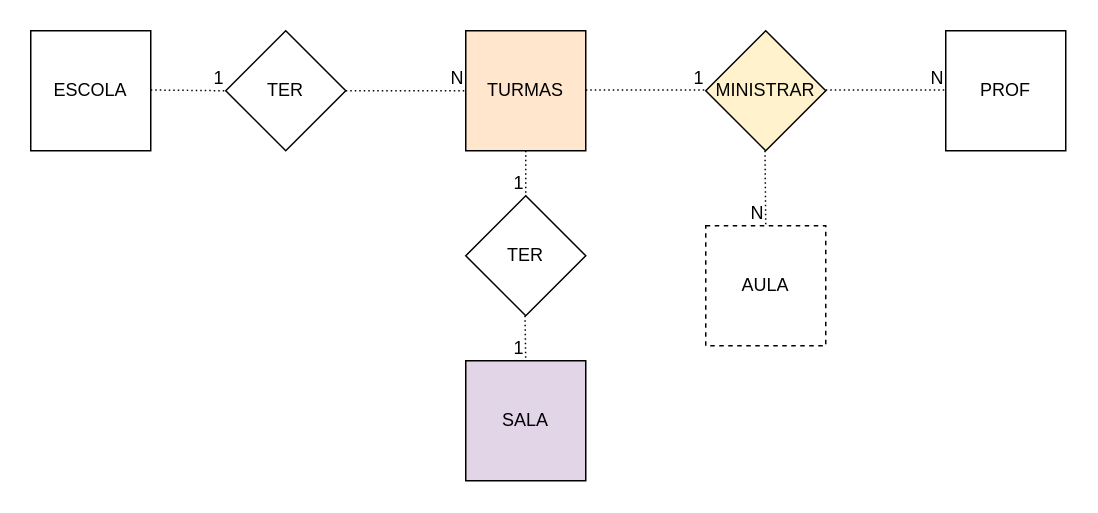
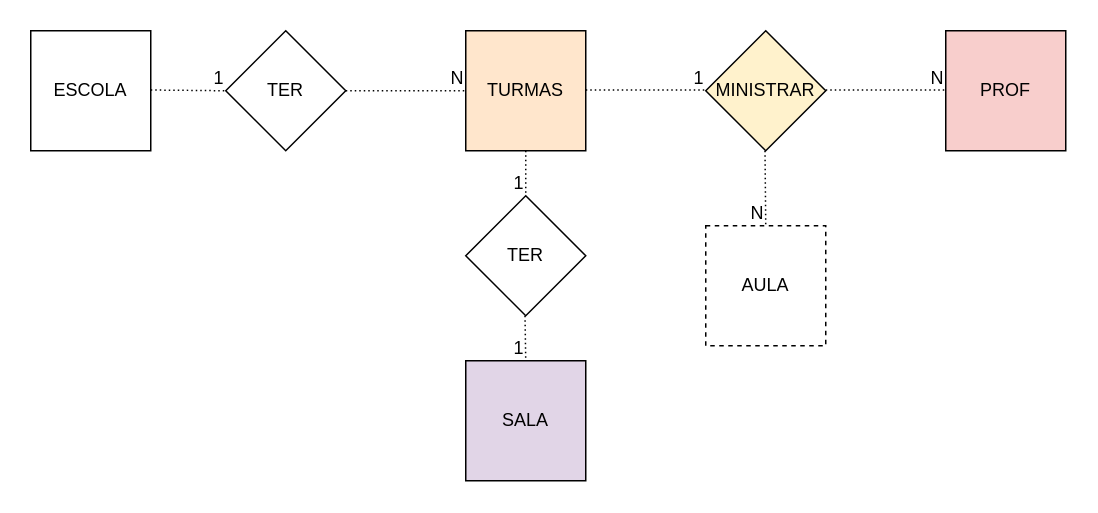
  <mxCell id="0" />
  <mxCell id="1" parent="0" />
  <mxCell id="2" value="" style="whiteSpace=wrap;html=1;aspect=fixed;" vertex="1" parent="1"><mxGeometry x="20" y="20" width="80" height="80" as="geometry" /></mxCell>
  <mxCell id="3" value="ESCOLA" style="text;strokeColor=none;align=center;fillColor=none;html=1;verticalAlign=middle;whiteSpace=wrap;rounded=0;" vertex="1" parent="1"><mxGeometry x="20" y="45" width="80" height="30" as="geometry" /></mxCell>
  <mxCell id="4" value="TER" style="rhombus;whiteSpace=wrap;html=1;" vertex="1" parent="1"><mxGeometry x="150" y="20" width="80" height="80" as="geometry" /></mxCell>
  <mxCell id="5" value="" style="endArrow=none;html=1;rounded=0;dashed=1;dashPattern=1 2;exitX=1;exitY=0.5;exitDx=0;exitDy=0;" edge="1" parent="1" source="4"><mxGeometry relative="1" as="geometry"><mxPoint x="280" y="59.5" as="sourcePoint" /><mxPoint x="310" y="60" as="targetPoint" /></mxGeometry></mxCell>
  <mxCell id="6" value="N" style="resizable=0;html=1;whiteSpace=wrap;align=right;verticalAlign=bottom;" connectable="0" vertex="1" parent="5"><mxGeometry x="1" relative="1" as="geometry" /></mxCell>
  <mxCell id="7" value="" style="endArrow=none;html=1;rounded=0;dashed=1;dashPattern=1 2;exitX=1;exitY=0.5;exitDx=0;exitDy=0;" edge="1" parent="1"><mxGeometry relative="1" as="geometry"><mxPoint x="100" y="59.5" as="sourcePoint" /><mxPoint x="150" y="60" as="targetPoint" /></mxGeometry></mxCell>
  <mxCell id="8" value="1" style="resizable=0;html=1;whiteSpace=wrap;align=right;verticalAlign=bottom;" connectable="0" vertex="1" parent="7"><mxGeometry x="1" relative="1" as="geometry" /></mxCell>
  <mxCell id="9" value="TURMAS" style="whiteSpace=wrap;html=1;aspect=fixed;fillColor=#ffe6cc;" vertex="1" parent="1"><mxGeometry x="310" y="20" width="80" height="80" as="geometry" /></mxCell>
- <mxCell id="10" value="PROF" style="whiteSpace=wrap;html=1;aspect=fixed;" vertex="1" parent="1"><mxGeometry x="630" y="20" width="80" height="80" as="geometry" /></mxCell>
+ <mxCell id="10" value="PROF" style="whiteSpace=wrap;html=1;aspect=fixed;fillColor=#f8cecc;" vertex="1" parent="1"><mxGeometry x="630" y="20" width="80" height="80" as="geometry" /></mxCell>
  <mxCell id="11" value="" style="endArrow=none;html=1;rounded=0;dashed=1;dashPattern=1 2;exitX=1;exitY=0.5;exitDx=0;exitDy=0;" edge="1" parent="1"><mxGeometry relative="1" as="geometry"><mxPoint x="390" y="59.5" as="sourcePoint" /><mxPoint x="470" y="59.5" as="targetPoint" /></mxGeometry></mxCell>
  <mxCell id="12" value="1" style="resizable=0;html=1;whiteSpace=wrap;align=right;verticalAlign=bottom;" connectable="0" vertex="1" parent="11"><mxGeometry x="1" relative="1" as="geometry" /></mxCell>
  <mxCell id="13" value="MINISTRAR" style="rhombus;whiteSpace=wrap;html=1;fillColor=#fff2cc;" vertex="1" parent="1"><mxGeometry x="470" y="20" width="80" height="80" as="geometry" /></mxCell>
  <mxCell id="14" value="" style="endArrow=none;html=1;rounded=0;dashed=1;dashPattern=1 2;exitX=1;exitY=0.5;exitDx=0;exitDy=0;" edge="1" parent="1"><mxGeometry relative="1" as="geometry"><mxPoint x="550" y="59.5" as="sourcePoint" /><mxPoint x="630" y="59.5" as="targetPoint" /></mxGeometry></mxCell>
  <mxCell id="15" value="N" style="resizable=0;html=1;whiteSpace=wrap;align=right;verticalAlign=bottom;" connectable="0" vertex="1" parent="14"><mxGeometry x="1" relative="1" as="geometry" /></mxCell>
  <mxCell id="16" value="AULA" style="whiteSpace=wrap;html=1;aspect=fixed;dashed=1;" vertex="1" parent="1"><mxGeometry x="470" y="150" width="80" height="80" as="geometry" /></mxCell>
  <mxCell id="17" value="" style="endArrow=none;html=1;rounded=0;dashed=1;dashPattern=1 2;entryX=0.5;entryY=0;entryDx=0;entryDy=0;" edge="1" parent="1" target="16"><mxGeometry relative="1" as="geometry"><mxPoint x="509.5" y="100" as="sourcePoint" /><mxPoint x="510" y="130" as="targetPoint" /></mxGeometry></mxCell>
  <mxCell id="18" value="N" style="resizable=0;html=1;whiteSpace=wrap;align=right;verticalAlign=bottom;" connectable="0" vertex="1" parent="17"><mxGeometry x="1" relative="1" as="geometry" /></mxCell>
  <mxCell id="19" value="SALA" style="whiteSpace=wrap;html=1;aspect=fixed;fillColor=#e1d5e7;" vertex="1" parent="1"><mxGeometry x="310" y="240" width="80" height="80" as="geometry" /></mxCell>
  <mxCell id="20" value="TER" style="rhombus;whiteSpace=wrap;html=1;" vertex="1" parent="1"><mxGeometry x="310" y="130" width="80" height="80" as="geometry" /></mxCell>
  <mxCell id="21" value="" style="endArrow=none;html=1;rounded=0;dashed=1;dashPattern=1 2;entryX=0.5;entryY=0;entryDx=0;entryDy=0;" edge="1" parent="1"><mxGeometry relative="1" as="geometry"><mxPoint x="350" y="100" as="sourcePoint" /><mxPoint x="350" y="130" as="targetPoint" /></mxGeometry></mxCell>
  <mxCell id="22" value="1" style="resizable=0;html=1;whiteSpace=wrap;align=right;verticalAlign=bottom;" connectable="0" vertex="1" parent="21"><mxGeometry x="1" relative="1" as="geometry" /></mxCell>
  <mxCell id="23" value="" style="endArrow=none;html=1;rounded=0;dashed=1;dashPattern=1 2;" edge="1" parent="1"><mxGeometry relative="1" as="geometry"><mxPoint x="349.5" y="210" as="sourcePoint" /><mxPoint x="350" y="240" as="targetPoint" /></mxGeometry></mxCell>
  <mxCell id="24" value="1" style="resizable=0;html=1;whiteSpace=wrap;align=right;verticalAlign=bottom;" connectable="0" vertex="1" parent="23"><mxGeometry x="1" relative="1" as="geometry" /></mxCell>
